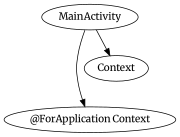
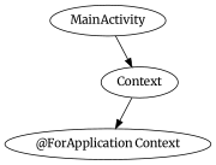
  digraph {
    concentrate=true
    fontname=Merriweather
    node [fontname=Merriweather]
    edge [fontname=Merriweather]
    n1 [label="@ForApplication Context"]
    n2 [label=Context]
    MainActivity
-   MainActivity -> n1
+   n2 -> n1
    MainActivity -> n2
  }
